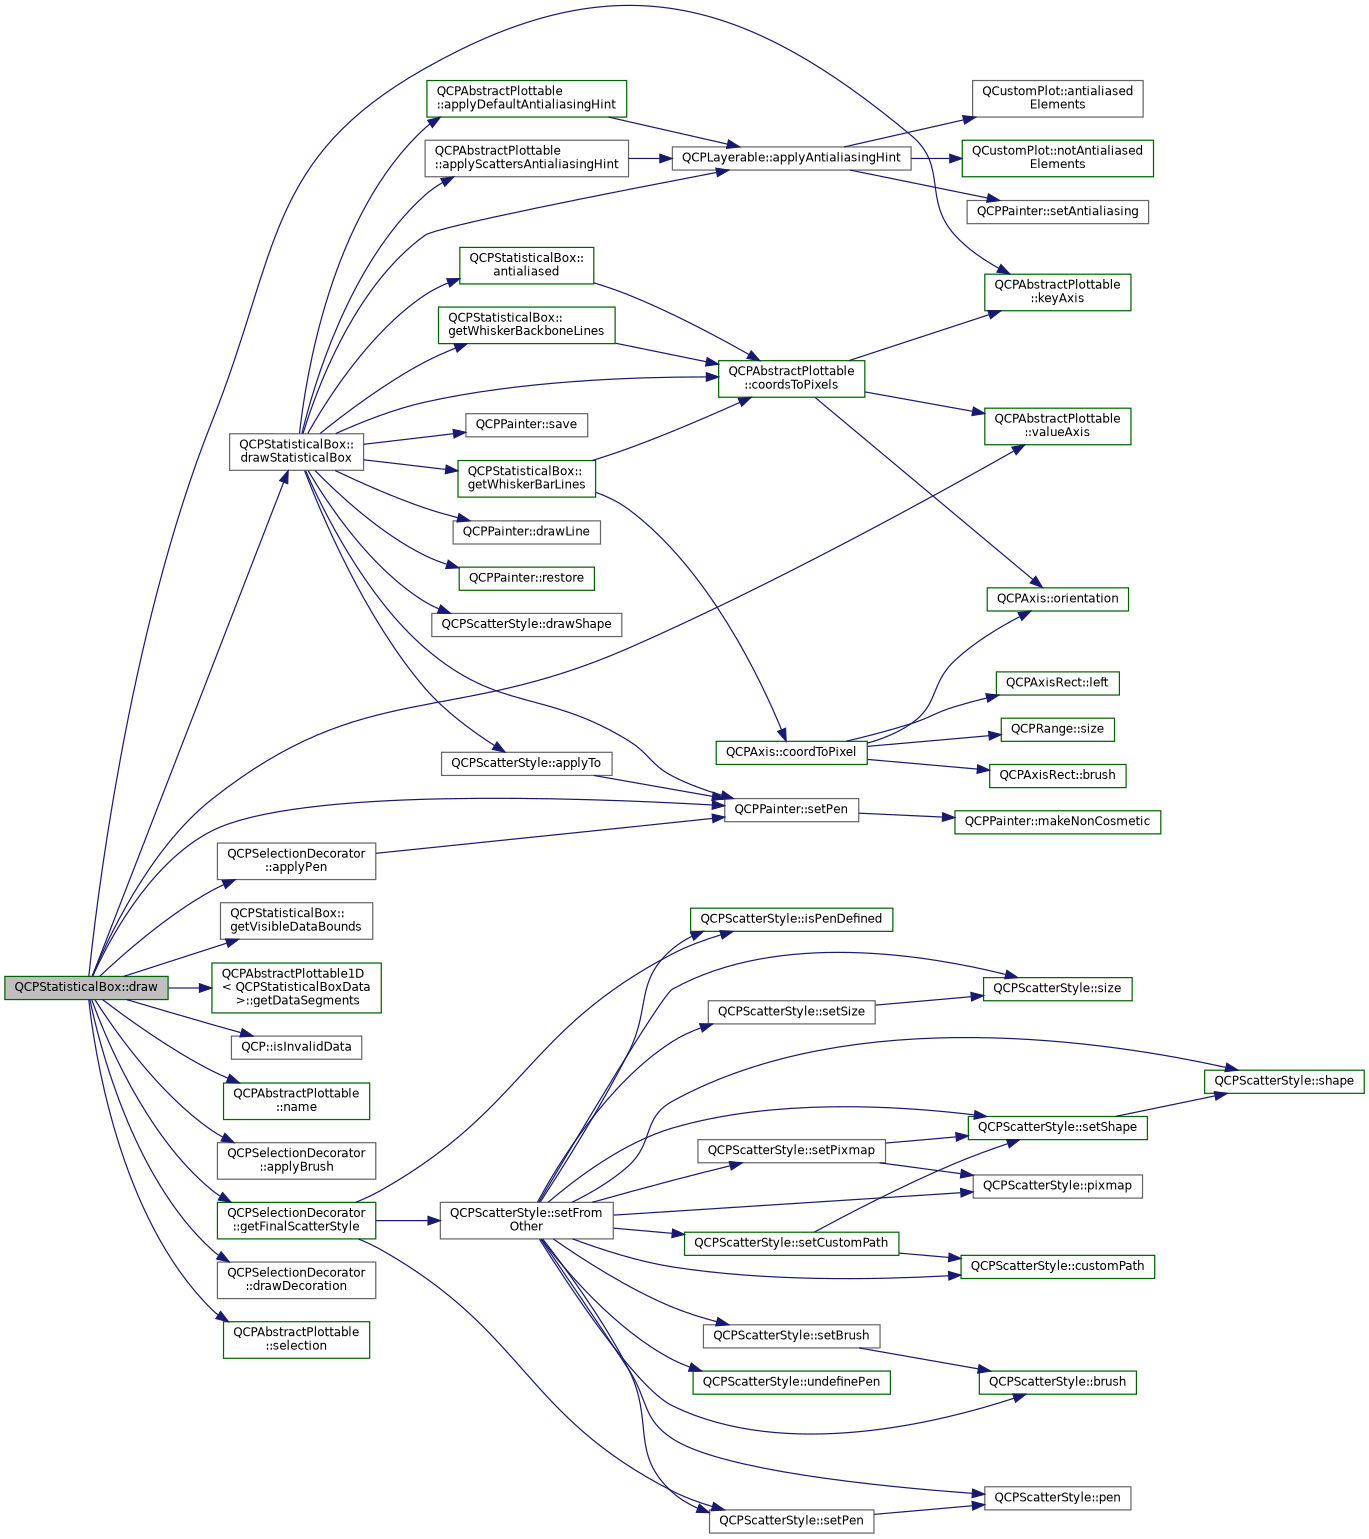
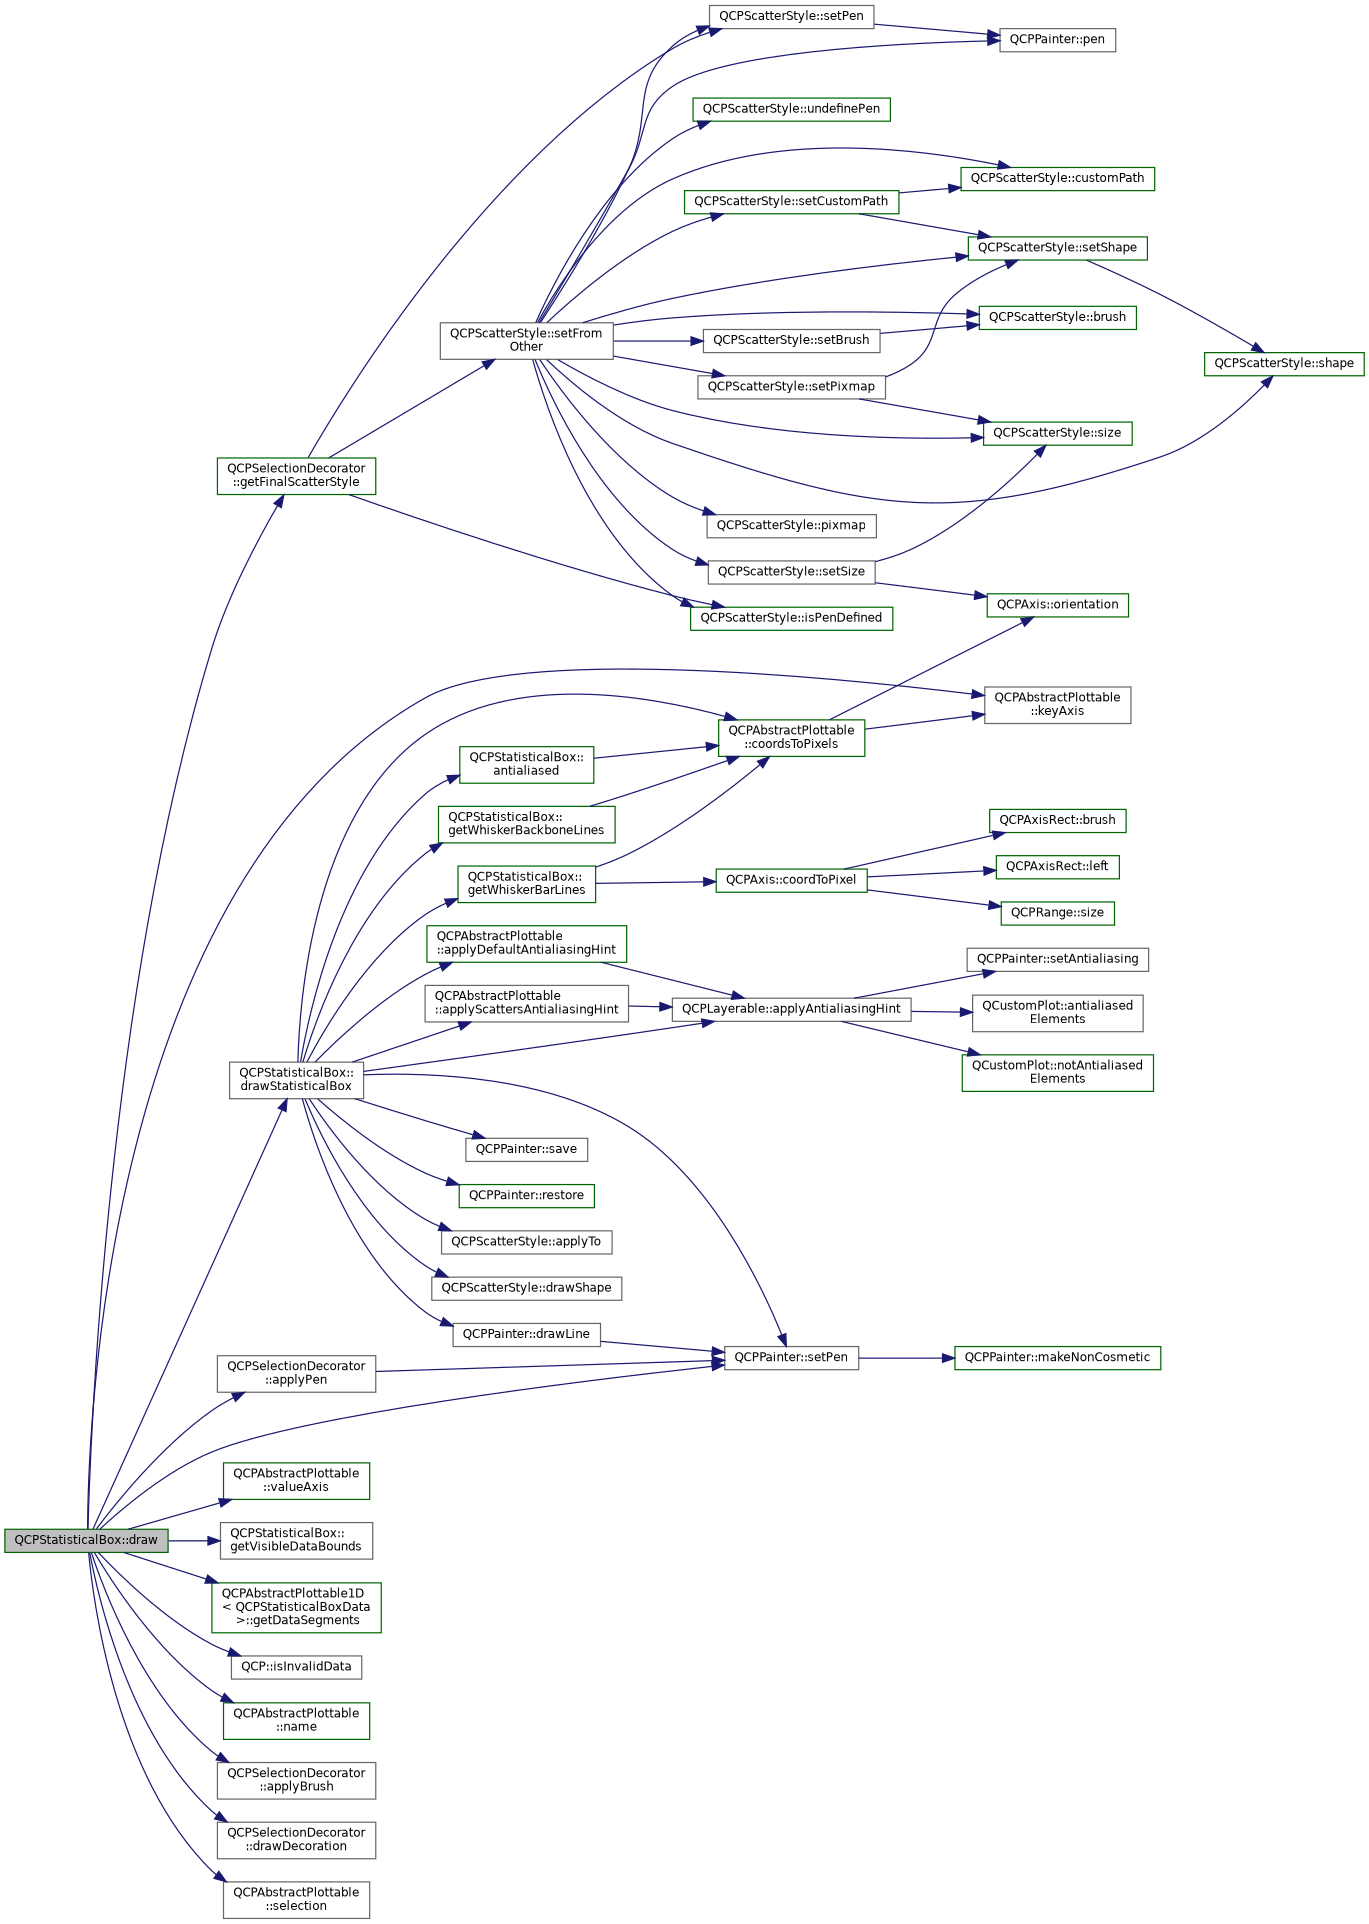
  digraph {
    rankdir=LR
    node [color=darkgreen fillcolor=white fontname=Helvetica fontsize=10 shape=record style=filled]
    edge [color=midnightblue fontname=Helvetica fontsize=10 labelfontname=Helvetica labelfontsize=10 style=solid]
    n1 [fillcolor=grey75 fontcolor=black height=0.2 label="QCPStatisticalBox::draw" width=0.4]
-   n2 [height=0.2 label="QCPAbstractPlottable\l::keyAxis" width=0.4]
+   n2 [color=gray40 height=0.2 label="QCPAbstractPlottable\l::keyAxis" width=0.4]
    n3 [height=0.2 label="QCPAbstractPlottable\l::valueAxis" width=0.4]
    n4 [color=gray40 height=0.2 label="QCPStatisticalBox::\lgetVisibleDataBounds" width=0.4]
    n5 [height=0.2 label="QCPAbstractPlottable1D\l\< QCPStatisticalBoxData\l \>::getDataSegments" width=0.4]
    n6 [color=gray40 height=0.2 label="QCP::isInvalidData" width=0.4]
    n7 [height=0.2 label="QCPAbstractPlottable\l::name" width=0.4]
    n8 [color=gray40 height=0.2 label="QCPSelectionDecorator\l::applyPen" width=0.4]
    n9 [color=gray40 height=0.2 label="QCPPainter::setPen" width=0.4]
    n10 [color=gray40 height=0.2 label="QCPSelectionDecorator\l::applyBrush" width=0.4]
    n11 [height=0.2 label="QCPSelectionDecorator\l::getFinalScatterStyle" width=0.4]
    n12 [color=gray40 height=0.2 label="QCPStatisticalBox::\ldrawStatisticalBox" width=0.4]
    n13 [color=gray40 height=0.2 label="QCPSelectionDecorator\l::drawDecoration" width=0.4]
-   n14 [height=0.2 label="QCPAbstractPlottable\l::selection" width=0.4]
+   n14 [color=gray40 height=0.2 label="QCPAbstractPlottable\l::selection" width=0.4]
    n15 [height=0.2 label="QCPPainter::makeNonCosmetic" width=0.4]
    n16 [color=gray40 height=0.2 label="QCPScatterStyle::setFrom\lOther" width=0.4]
    n17 [color=gray40 height=0.2 label="QCPScatterStyle::setPen" width=0.4]
    n18 [height=0.2 label="QCPScatterStyle::isPenDefined" width=0.4]
    n19 [height=0.2 label="QCPAbstractPlottable\l::applyDefaultAntialiasingHint" width=0.4]
    n20 [color=gray40 height=0.2 label="QCPLayerable::applyAntialiasingHint" width=0.4]
    n21 [height=0.2 label="QCPStatisticalBox::\lantialiased" width=0.4]
    n22 [height=0.2 label="QCPAbstractPlottable\l::coordsToPixels" width=0.4]
    n23 [color=gray40 height=0.2 label="QCPPainter::save" width=0.4]
    n24 [color=gray40 height=0.2 label="QCPPainter::drawLine" width=0.4]
    n25 [height=0.2 label="QCPPainter::restore" width=0.4]
    n26 [height=0.2 label="QCPStatisticalBox::\lgetWhiskerBackboneLines" width=0.4]
    n27 [height=0.2 label="QCPStatisticalBox::\lgetWhiskerBarLines" width=0.4]
    n28 [color=gray40 height=0.2 label="QCPAbstractPlottable\l::applyScattersAntialiasingHint" width=0.4]
    n29 [color=gray40 height=0.2 label="QCPScatterStyle::applyTo" width=0.4]
    n30 [color=gray40 height=0.2 label="QCPScatterStyle::drawShape" width=0.4]
-   n31 [color=gray40 height=0.2 label="QCPScatterStyle::pen" width=0.4]
+   n31 [color=gray40 height=0.2 label="QCPPainter::pen" width=0.4]
    n32 [height=0.2 label="QCPScatterStyle::undefinePen" width=0.4]
    n33 [color=gray40 height=0.2 label="QCPScatterStyle::setBrush" width=0.4]
    n34 [height=0.2 label="QCPScatterStyle::brush" width=0.4]
    n35 [color=gray40 height=0.2 label="QCPScatterStyle::setSize" width=0.4]
    n36 [height=0.2 label="QCPScatterStyle::size" width=0.4]
    n37 [height=0.2 label="QCPScatterStyle::setShape" width=0.4]
    n38 [height=0.2 label="QCPScatterStyle::shape" width=0.4]
    n39 [color=gray40 height=0.2 label="QCPScatterStyle::setPixmap" width=0.4]
    n40 [color=gray40 height=0.2 label="QCPScatterStyle::pixmap" width=0.4]
    n41 [height=0.2 label="QCPScatterStyle::setCustomPath" width=0.4]
    n42 [height=0.2 label="QCPScatterStyle::customPath" width=0.4]
    n43 [height=0.2 label="QCustomPlot::notAntialiased\lElements" width=0.4]
    n44 [color=gray40 height=0.2 label="QCPPainter::setAntialiasing" width=0.4]
    n45 [color=gray40 height=0.2 label="QCustomPlot::antialiased\lElements" width=0.4]
    n46 [height=0.2 label="QCPAxis::orientation" width=0.4]
    n47 [height=0.2 label="QCPAxis::coordToPixel" width=0.4]
    n48 [height=0.2 label="QCPRange::size" width=0.4]
    n49 [height=0.2 label="QCPAxisRect::brush" width=0.4]
    n50 [height=0.2 label="QCPAxisRect::left" width=0.4]
    n1 -> n2
    n1 -> n3
    n1 -> n4
    n1 -> n5
    n1 -> n6
    n1 -> n7
    n1 -> n8
    n1 -> n9
    n1 -> n10
    n1 -> n11
    n1 -> n12
    n1 -> n13
    n1 -> n14
    n8 -> n9
    n9 -> n15
    n11 -> n16
    n11 -> n17
    n11 -> n18
    n12 -> n9
    n12 -> n19
    n12 -> n20
    n12 -> n21
    n12 -> n22
    n12 -> n23
    n12 -> n24
    n12 -> n25
    n12 -> n26
    n12 -> n27
    n12 -> n28
    n12 -> n29
    n12 -> n30
    n16 -> n17
    n16 -> n18
    n16 -> n31
    n16 -> n32
    n16 -> n33
    n16 -> n34
    n16 -> n35
    n16 -> n36
    n16 -> n37
    n16 -> n38
    n16 -> n39
    n16 -> n40
    n16 -> n41
    n16 -> n42
    n17 -> n31
    n19 -> n20
    n20 -> n43
    n20 -> n44
    n20 -> n45
    n21 -> n22
    n22 -> n2
-   n22 -> n3
    n22 -> n46
    n26 -> n22
    n27 -> n22
    n27 -> n47
    n28 -> n20
-   n29 -> n9
+   n24 -> n9
    n33 -> n34
    n35 -> n36
    n37 -> n38
    n39 -> n37
-   n39 -> n40
+   n39 -> n36
    n41 -> n37
    n41 -> n42
-   n47 -> n46
+   n35 -> n46
    n47 -> n48
    n47 -> n49
    n47 -> n50
  }
